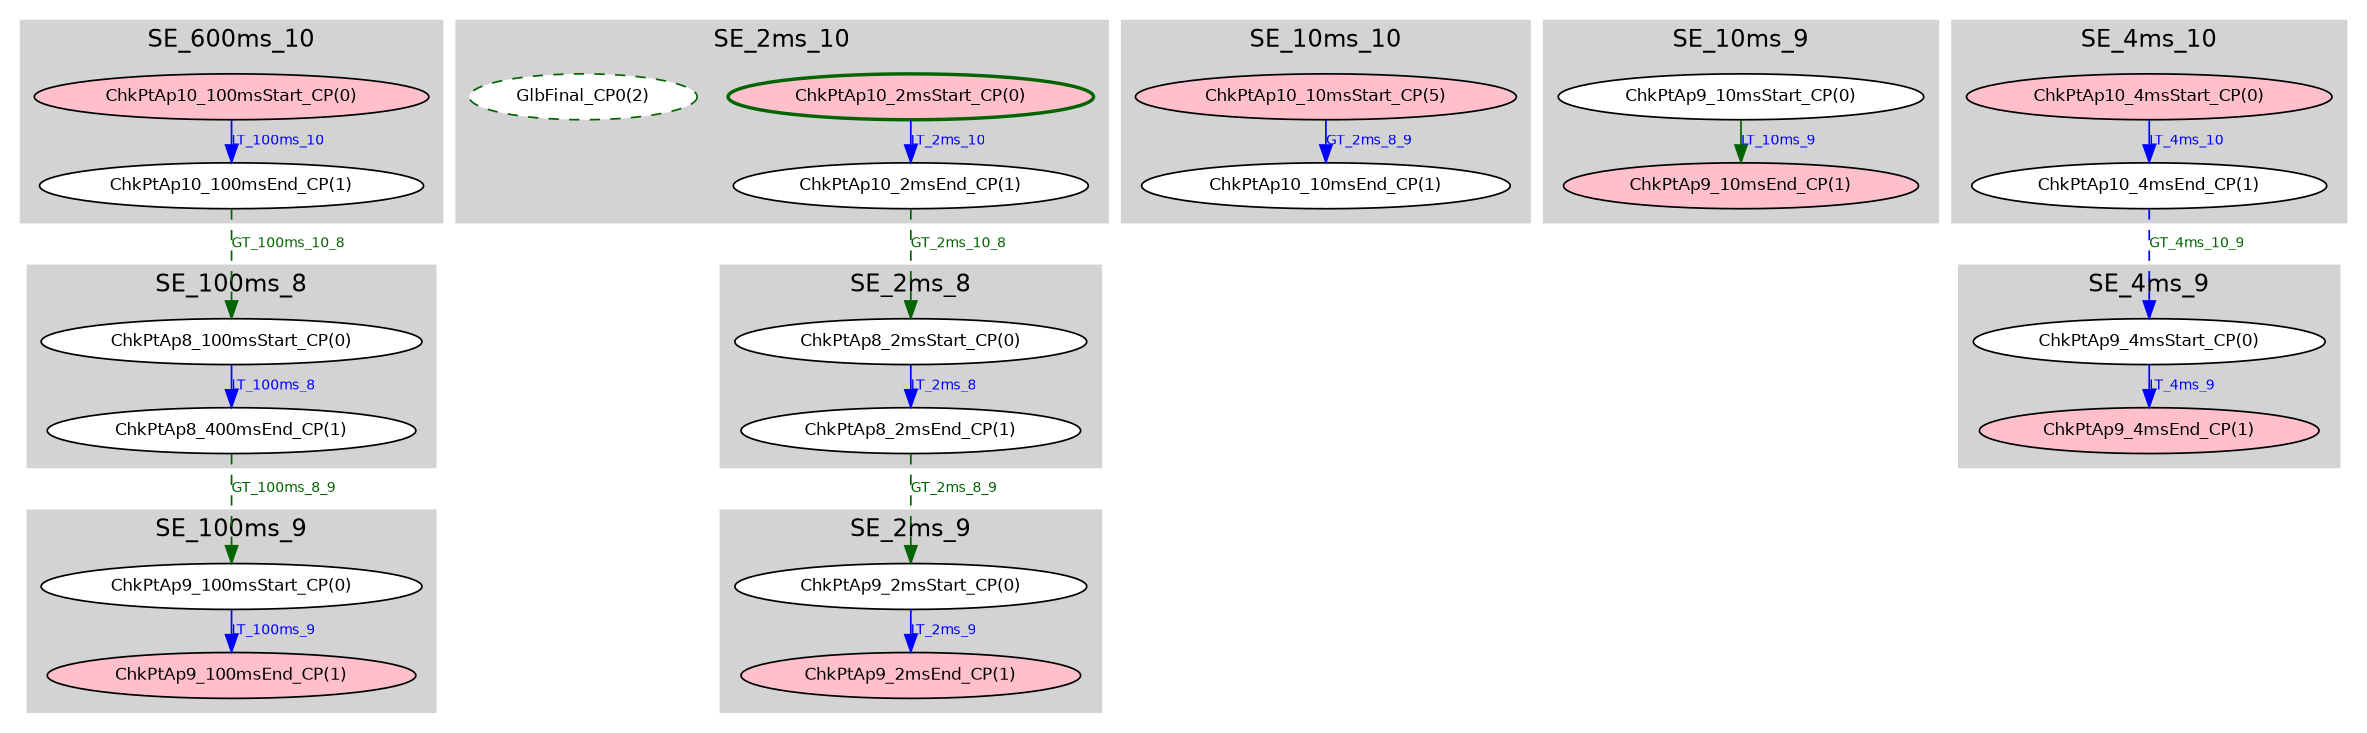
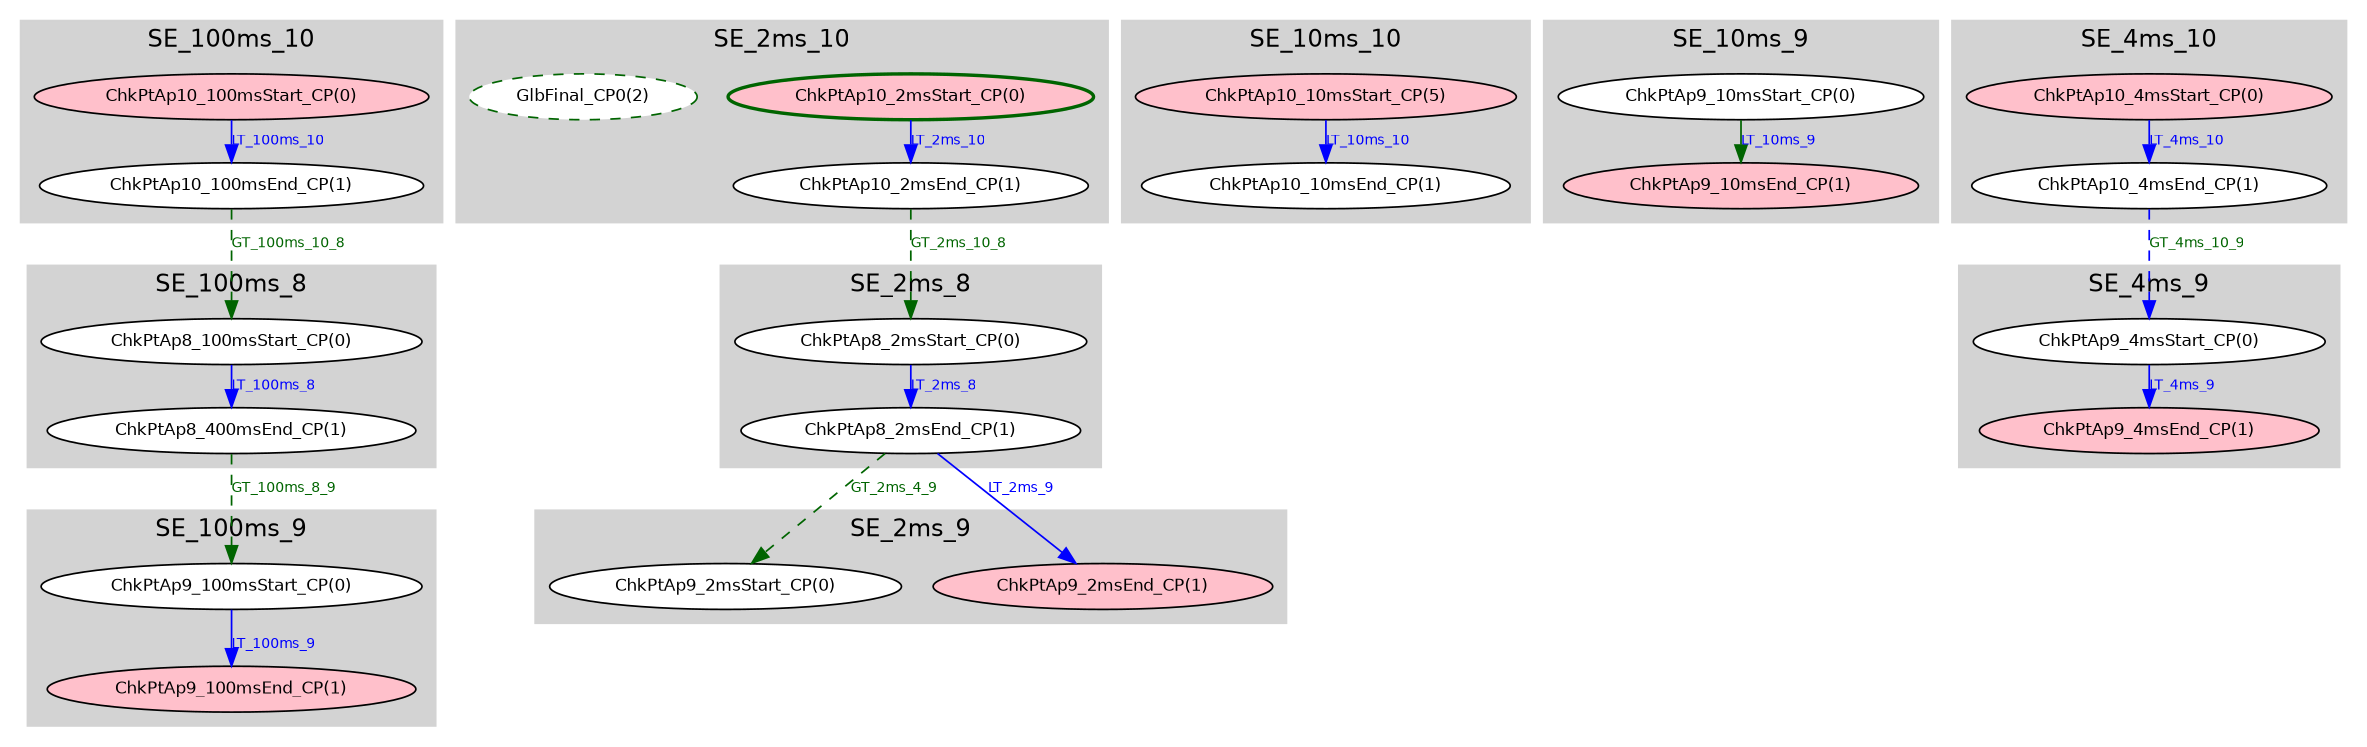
  digraph {
    fontname=Helvetica
    ranksep=0.2
    node [fillcolor=white fontcolor=black fontname=Helvetica fontsize=10 style=filled]
    edge [color=blue fontcolor=blue fontname=Helvetica fontsize=8]
    "ChkPtAp10_100msStart_CP(0)" [fillcolor=pink height=0.3]
    "ChkPtAp10_100msEnd_CP(1)" [height=0.3]
    "ChkPtAp8_100msStart_CP(0)" [height=0.3]
    n4 [height=0.3 label="ChkPtAp8_400msEnd_CP(1)"]
    "ChkPtAp8_2msStart_CP(0)" [height=0.3]
    "ChkPtAp8_2msEnd_CP(1)" [height=0.3]
    "ChkPtAp9_100msStart_CP(0)" [height=0.3]
    "ChkPtAp9_100msEnd_CP(1)" [fillcolor=pink height=0.3]
    n9 [fillcolor=pink height=0.3 label="ChkPtAp10_10msStart_CP(5)"]
    "ChkPtAp10_10msEnd_CP(1)" [height=0.3]
    "ChkPtAp9_10msStart_CP(0)" [height=0.3]
    "ChkPtAp9_10msEnd_CP(1)" [fillcolor=pink height=0.3]
    "ChkPtAp9_2msStart_CP(0)" [height=0.3]
    "ChkPtAp9_2msEnd_CP(1)" [fillcolor=pink height=0.3]
    "ChkPtAp10_4msStart_CP(0)" [fillcolor=pink height=0.3]
    "ChkPtAp10_4msEnd_CP(1)" [height=0.3]
    "ChkPtAp9_4msStart_CP(0)" [height=0.3]
    "ChkPtAp9_4msEnd_CP(1)" [fillcolor=pink height=0.3]
    "ChkPtAp10_2msStart_CP(0)" [color=darkgreen fillcolor=pink height=0.3 style="filled,bold"]
    "ChkPtAp10_2msEnd_CP(1)" [height=0.3]
    "GlbFinal_CP0(2)" [color=darkgreen height=0.3 style="filled,dashed"]
    subgraph cluster_1 {
      color=lightgrey
-     label=SE_600ms_10
+     label=SE_100ms_10
      style=filled
      "ChkPtAp10_100msStart_CP(0)"
      "ChkPtAp10_100msEnd_CP(1)"
    }
    subgraph cluster_2 {
      color=lightgrey
      label=SE_100ms_8
      style=filled
      "ChkPtAp8_100msStart_CP(0)"
      n4
    }
    subgraph cluster_3 {
      color=lightgrey
      label=SE_2ms_8
      style=filled
      "ChkPtAp8_2msStart_CP(0)"
      "ChkPtAp8_2msEnd_CP(1)"
    }
    subgraph cluster_4 {
      color=lightgrey
      label=SE_100ms_9
      style=filled
      "ChkPtAp9_100msStart_CP(0)"
      "ChkPtAp9_100msEnd_CP(1)"
    }
    subgraph cluster_5 {
      color=lightgrey
      label=SE_10ms_10
      style=filled
      n9
      "ChkPtAp10_10msEnd_CP(1)"
    }
    subgraph cluster_6 {
      color=lightgrey
      label=SE_10ms_9
      style=filled
      "ChkPtAp9_10msStart_CP(0)"
      "ChkPtAp9_10msEnd_CP(1)"
    }
    subgraph cluster_7 {
      color=lightgrey
      label=SE_2ms_9
      style=filled
      "ChkPtAp9_2msStart_CP(0)"
      "ChkPtAp9_2msEnd_CP(1)"
    }
    subgraph cluster_8 {
      color=lightgrey
      label=SE_4ms_10
      style=filled
      "ChkPtAp10_4msStart_CP(0)"
      "ChkPtAp10_4msEnd_CP(1)"
    }
    subgraph cluster_9 {
      color=lightgrey
      label=SE_4ms_9
      style=filled
      "ChkPtAp9_4msStart_CP(0)"
      "ChkPtAp9_4msEnd_CP(1)"
    }
    subgraph cluster_10 {
      color=lightgrey
      label=SE_2ms_10
      style=filled
      "ChkPtAp10_2msStart_CP(0)"
      "ChkPtAp10_2msEnd_CP(1)"
      "GlbFinal_CP0(2)"
    }
    "ChkPtAp10_100msStart_CP(0)" -> "ChkPtAp10_100msEnd_CP(1)" [label=LT_100ms_10]
    "ChkPtAp10_100msEnd_CP(1)" -> "ChkPtAp8_100msStart_CP(0)" [color=darkgreen fontcolor=darkgreen label=GT_100ms_10_8 style=dashed]
    "ChkPtAp8_100msStart_CP(0)" -> n4 [label=LT_100ms_8]
    n4 -> "ChkPtAp9_100msStart_CP(0)" [color=darkgreen fontcolor=darkgreen label=GT_100ms_8_9 style=dashed]
    "ChkPtAp8_2msStart_CP(0)" -> "ChkPtAp8_2msEnd_CP(1)" [label=LT_2ms_8]
-   "ChkPtAp8_2msEnd_CP(1)" -> "ChkPtAp9_2msStart_CP(0)" [color=darkgreen fontcolor=darkgreen label=GT_2ms_8_9 style=dashed]
+   "ChkPtAp8_2msEnd_CP(1)" -> "ChkPtAp9_2msStart_CP(0)" [color=darkgreen fontcolor=darkgreen label=GT_2ms_4_9 style=dashed]
    "ChkPtAp9_100msStart_CP(0)" -> "ChkPtAp9_100msEnd_CP(1)" [label=LT_100ms_9]
-   n9 -> "ChkPtAp10_10msEnd_CP(1)" [label=GT_2ms_8_9]
+   n9 -> "ChkPtAp10_10msEnd_CP(1)" [label=LT_10ms_10]
    "ChkPtAp9_10msStart_CP(0)" -> "ChkPtAp9_10msEnd_CP(1)" [color=darkgreen label=LT_10ms_9]
-   "ChkPtAp9_2msStart_CP(0)" -> "ChkPtAp9_2msEnd_CP(1)" [label=LT_2ms_9]
+   "ChkPtAp8_2msEnd_CP(1)" -> "ChkPtAp9_2msEnd_CP(1)" [label=LT_2ms_9]
    "ChkPtAp10_4msStart_CP(0)" -> "ChkPtAp10_4msEnd_CP(1)" [label=LT_4ms_10]
    "ChkPtAp10_4msEnd_CP(1)" -> "ChkPtAp9_4msStart_CP(0)" [fontcolor=darkgreen label=GT_4ms_10_9 style=dashed]
    "ChkPtAp9_4msStart_CP(0)" -> "ChkPtAp9_4msEnd_CP(1)" [label=LT_4ms_9]
    "ChkPtAp10_2msStart_CP(0)" -> "ChkPtAp10_2msEnd_CP(1)" [label=LT_2ms_10]
    "ChkPtAp10_2msEnd_CP(1)" -> "ChkPtAp8_2msStart_CP(0)" [color=darkgreen fontcolor=darkgreen label=GT_2ms_10_8 style=dashed]
  }
